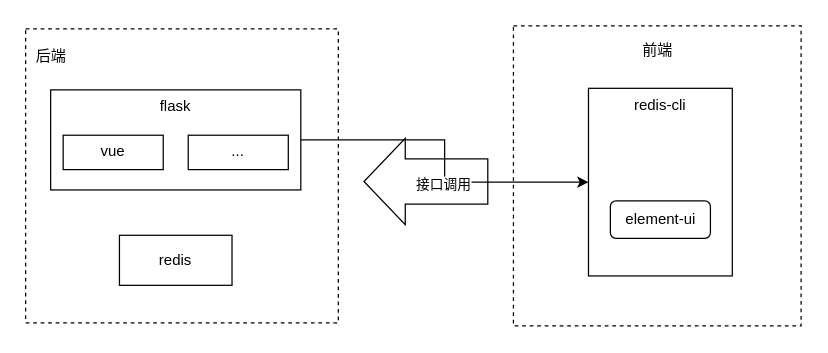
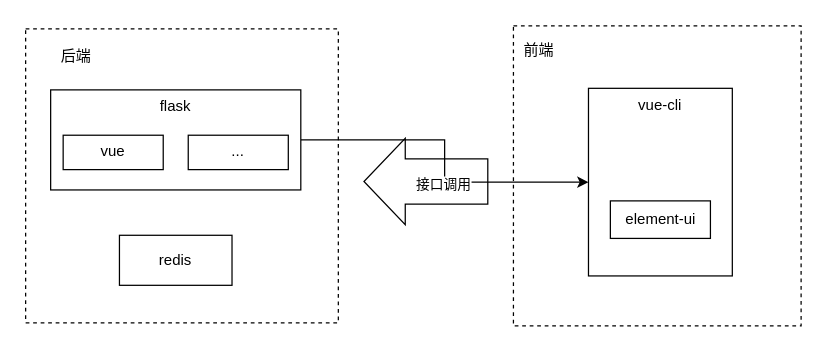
  <mxCell id="0" />
  <mxCell id="1" parent="0" />
  <mxCell id="2" value="" style="rounded=0;whiteSpace=wrap;html=1;dashed=1;" vertex="1" parent="1"><mxGeometry x="20" y="22.5" width="250" height="235" as="geometry" /></mxCell>
  <mxCell id="3" value="" style="rounded=0;whiteSpace=wrap;html=1;dashed=1;" vertex="1" parent="1"><mxGeometry x="410" y="20" width="230" height="240" as="geometry" /></mxCell>
- <mxCell id="4" value="后端" style="text;html=1;align=center;verticalAlign=middle;resizable=0;points=[];autosize=1;strokeColor=none;fillColor=none;" vertex="1" parent="1"><mxGeometry x="20" y="35" width="40" height="20" as="geometry" /></mxCell>
- <mxCell id="5" value="前端" style="text;html=1;align=center;verticalAlign=middle;resizable=0;points=[];autosize=1;strokeColor=none;fillColor=none;" vertex="1" parent="1"><mxGeometry x="505" y="30" width="40" height="20" as="geometry" /></mxCell>
+ <mxCell id="4" value="后端" style="text;html=1;align=center;verticalAlign=middle;resizable=0;points=[];autosize=1;strokeColor=none;fillColor=none;" vertex="1" parent="1"><mxGeometry x="40" y="35" width="40" height="20" as="geometry" /></mxCell>
+ <mxCell id="5" value="前端" style="text;html=1;align=center;verticalAlign=middle;resizable=0;points=[];autosize=1;strokeColor=none;fillColor=none;" vertex="1" parent="1"><mxGeometry x="410" y="30" width="40" height="20" as="geometry" /></mxCell>
  <mxCell id="6" value="" style="edgeStyle=orthogonalEdgeStyle;rounded=0;orthogonalLoop=1;jettySize=auto;html=1;" edge="1" parent="1" source="7" target="12"><mxGeometry relative="1" as="geometry" /></mxCell>
  <mxCell id="7" value="flask" style="rounded=0;whiteSpace=wrap;html=1;verticalAlign=top;" vertex="1" parent="1"><mxGeometry x="40" y="71.25" width="200" height="80" as="geometry" /></mxCell>
  <mxCell id="8" value="vue" style="rounded=0;whiteSpace=wrap;html=1;" vertex="1" parent="1"><mxGeometry x="50" y="107.5" width="80" height="27.5" as="geometry" /></mxCell>
  <mxCell id="9" value="redis" style="rounded=0;whiteSpace=wrap;html=1;" vertex="1" parent="1"><mxGeometry x="95" y="187.5" width="90" height="40" as="geometry" /></mxCell>
  <mxCell id="10" value="" style="shape=flexArrow;endArrow=classic;html=1;rounded=0;width=36;endSize=10.67;endWidth=32;" edge="1" parent="1"><mxGeometry width="50" height="50" relative="1" as="geometry"><mxPoint x="390" y="144.5" as="sourcePoint" /><mxPoint x="290" y="144.5" as="targetPoint" /></mxGeometry></mxCell>
  <mxCell id="11" value="接口调用" style="edgeLabel;html=1;align=center;verticalAlign=middle;resizable=0;points=[];" vertex="1" connectable="0" parent="10"><mxGeometry x="-0.26" y="2" relative="1" as="geometry"><mxPoint as="offset" /></mxGeometry></mxCell>
- <mxCell id="12" value="redis-cli" style="rounded=0;whiteSpace=wrap;html=1;verticalAlign=top;" vertex="1" parent="1"><mxGeometry x="470" y="70" width="115" height="150" as="geometry" /></mxCell>
- <mxCell id="13" value="element-ui" style="whiteSpace=wrap;html=1;rounded=1;" vertex="1" parent="1"><mxGeometry x="487.5" y="160" width="80" height="30" as="geometry" /></mxCell>
+ <mxCell id="12" value="vue-cli" style="rounded=0;whiteSpace=wrap;html=1;verticalAlign=top;" vertex="1" parent="1"><mxGeometry x="470" y="70" width="115" height="150" as="geometry" /></mxCell>
+ <mxCell id="13" value="element-ui" style="rounded=0;whiteSpace=wrap;html=1;" vertex="1" parent="1"><mxGeometry x="487.5" y="160" width="80" height="30" as="geometry" /></mxCell>
  <mxCell id="14" value="..." style="rounded=0;whiteSpace=wrap;html=1;" vertex="1" parent="1"><mxGeometry x="150" y="107.5" width="80" height="27.5" as="geometry" /></mxCell>
